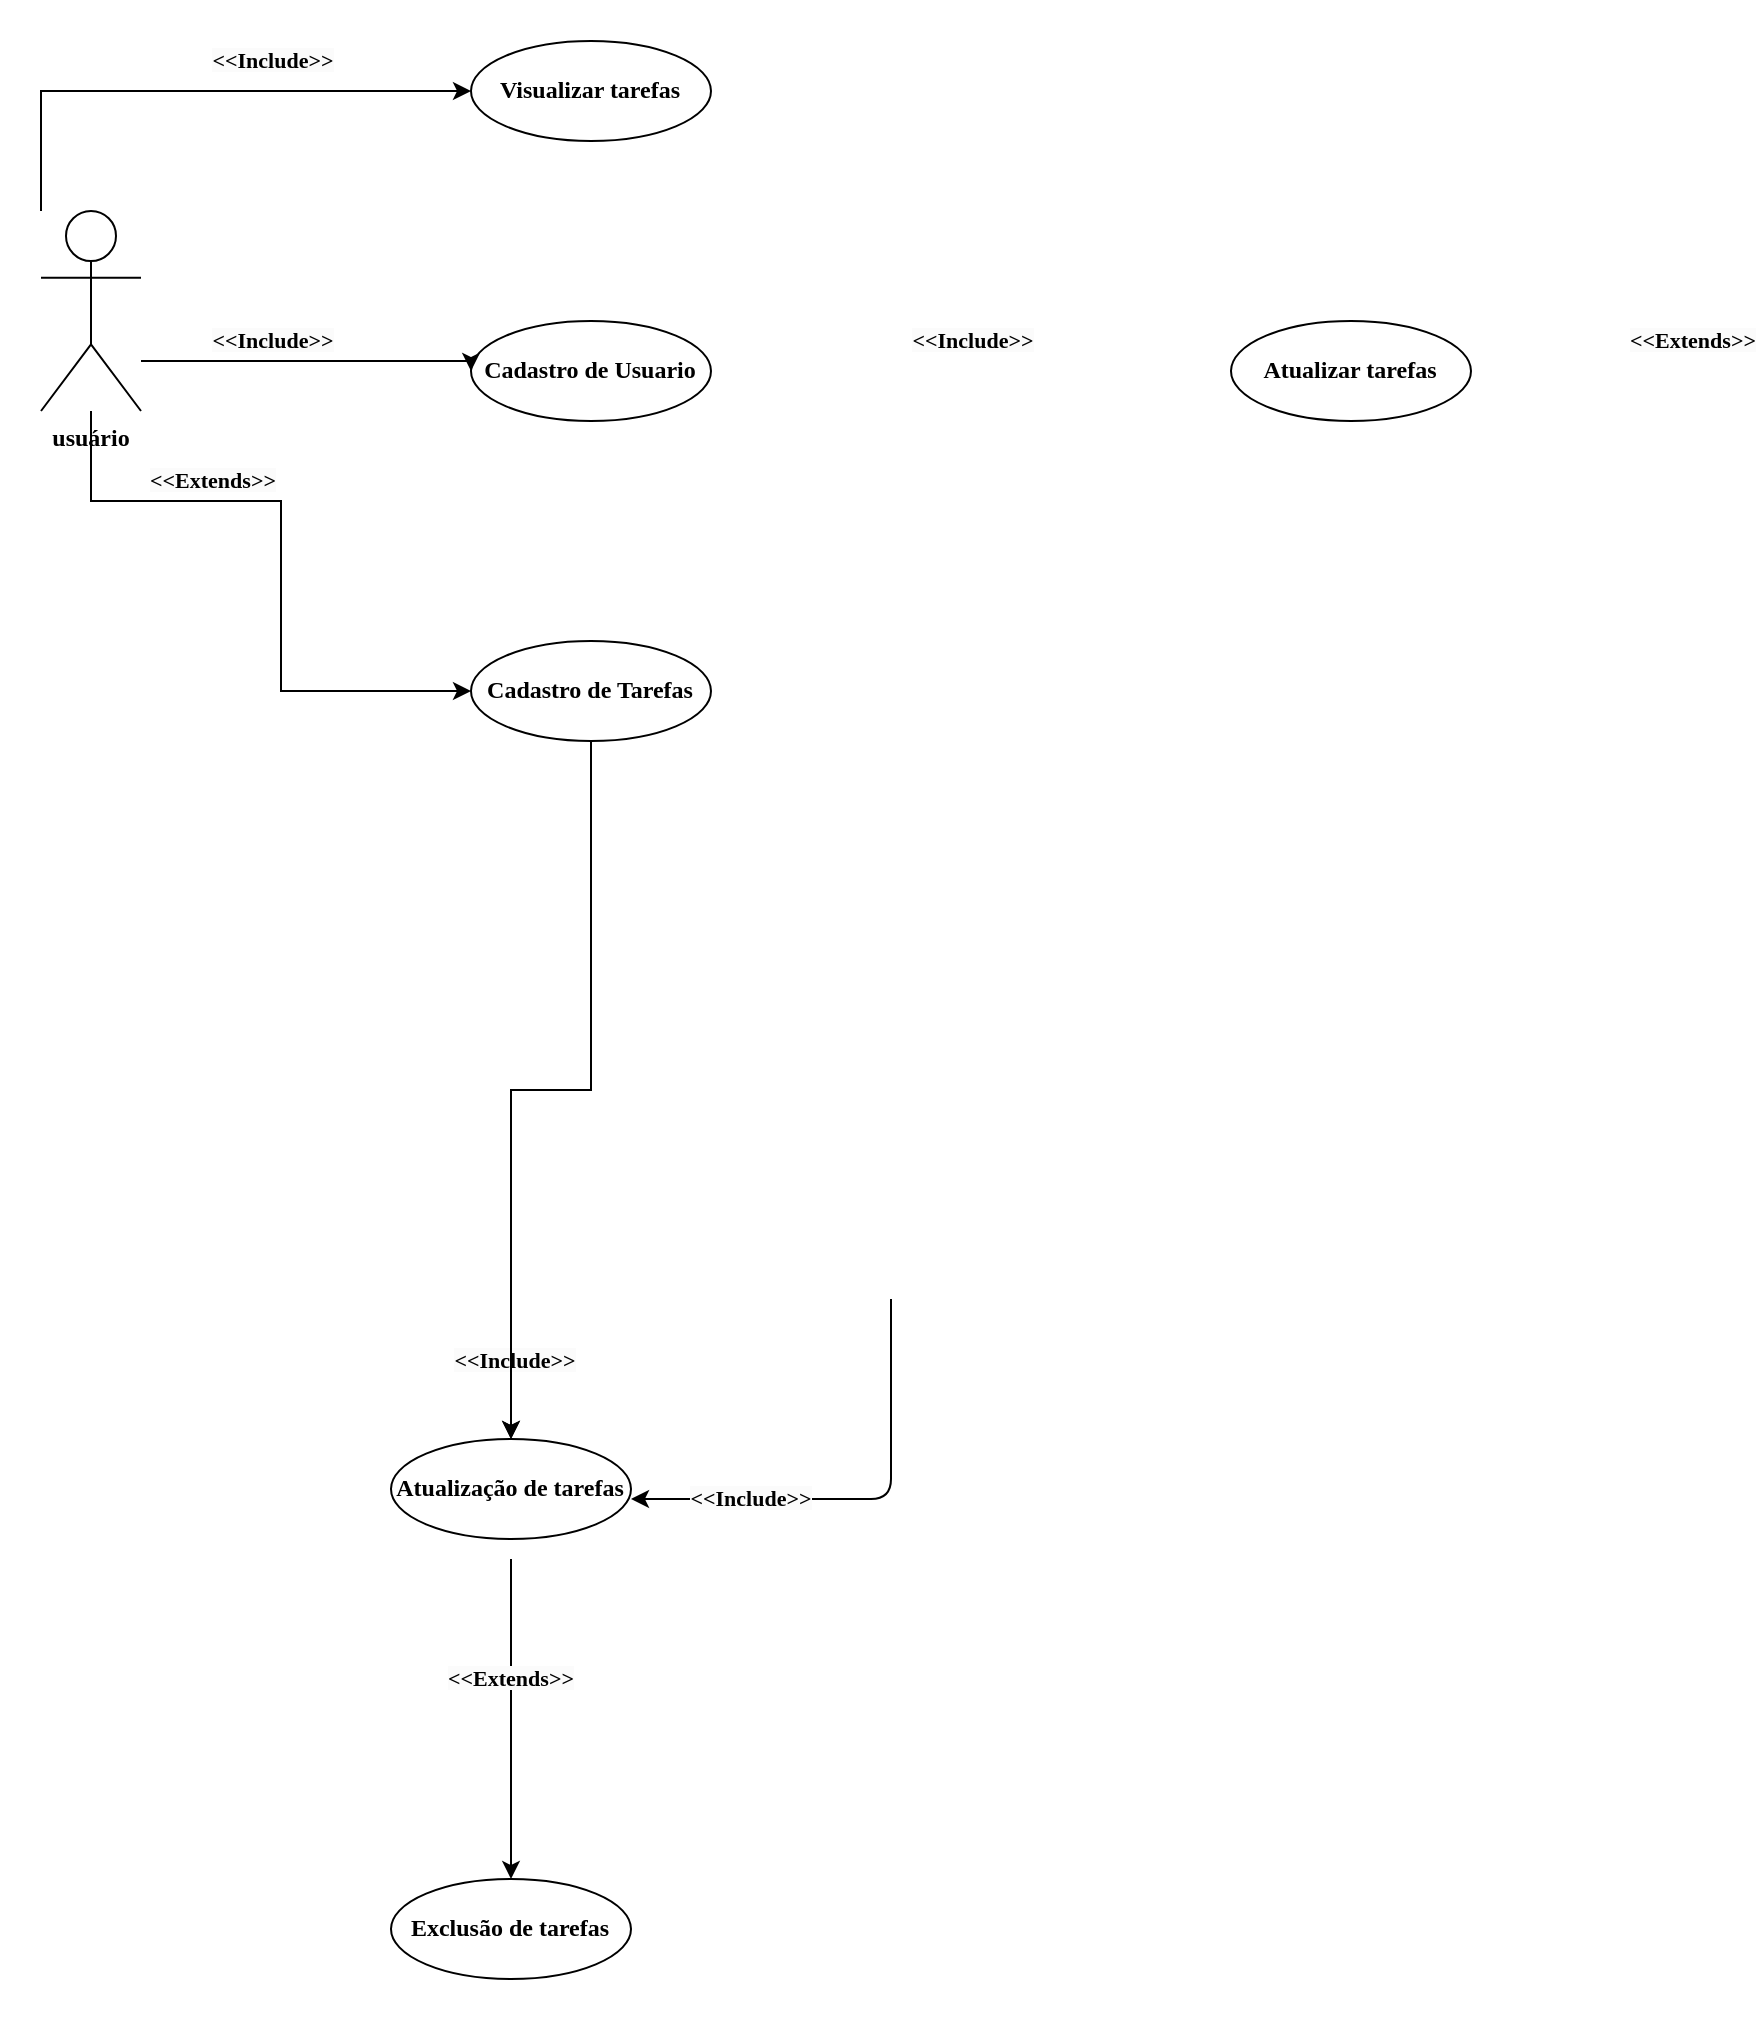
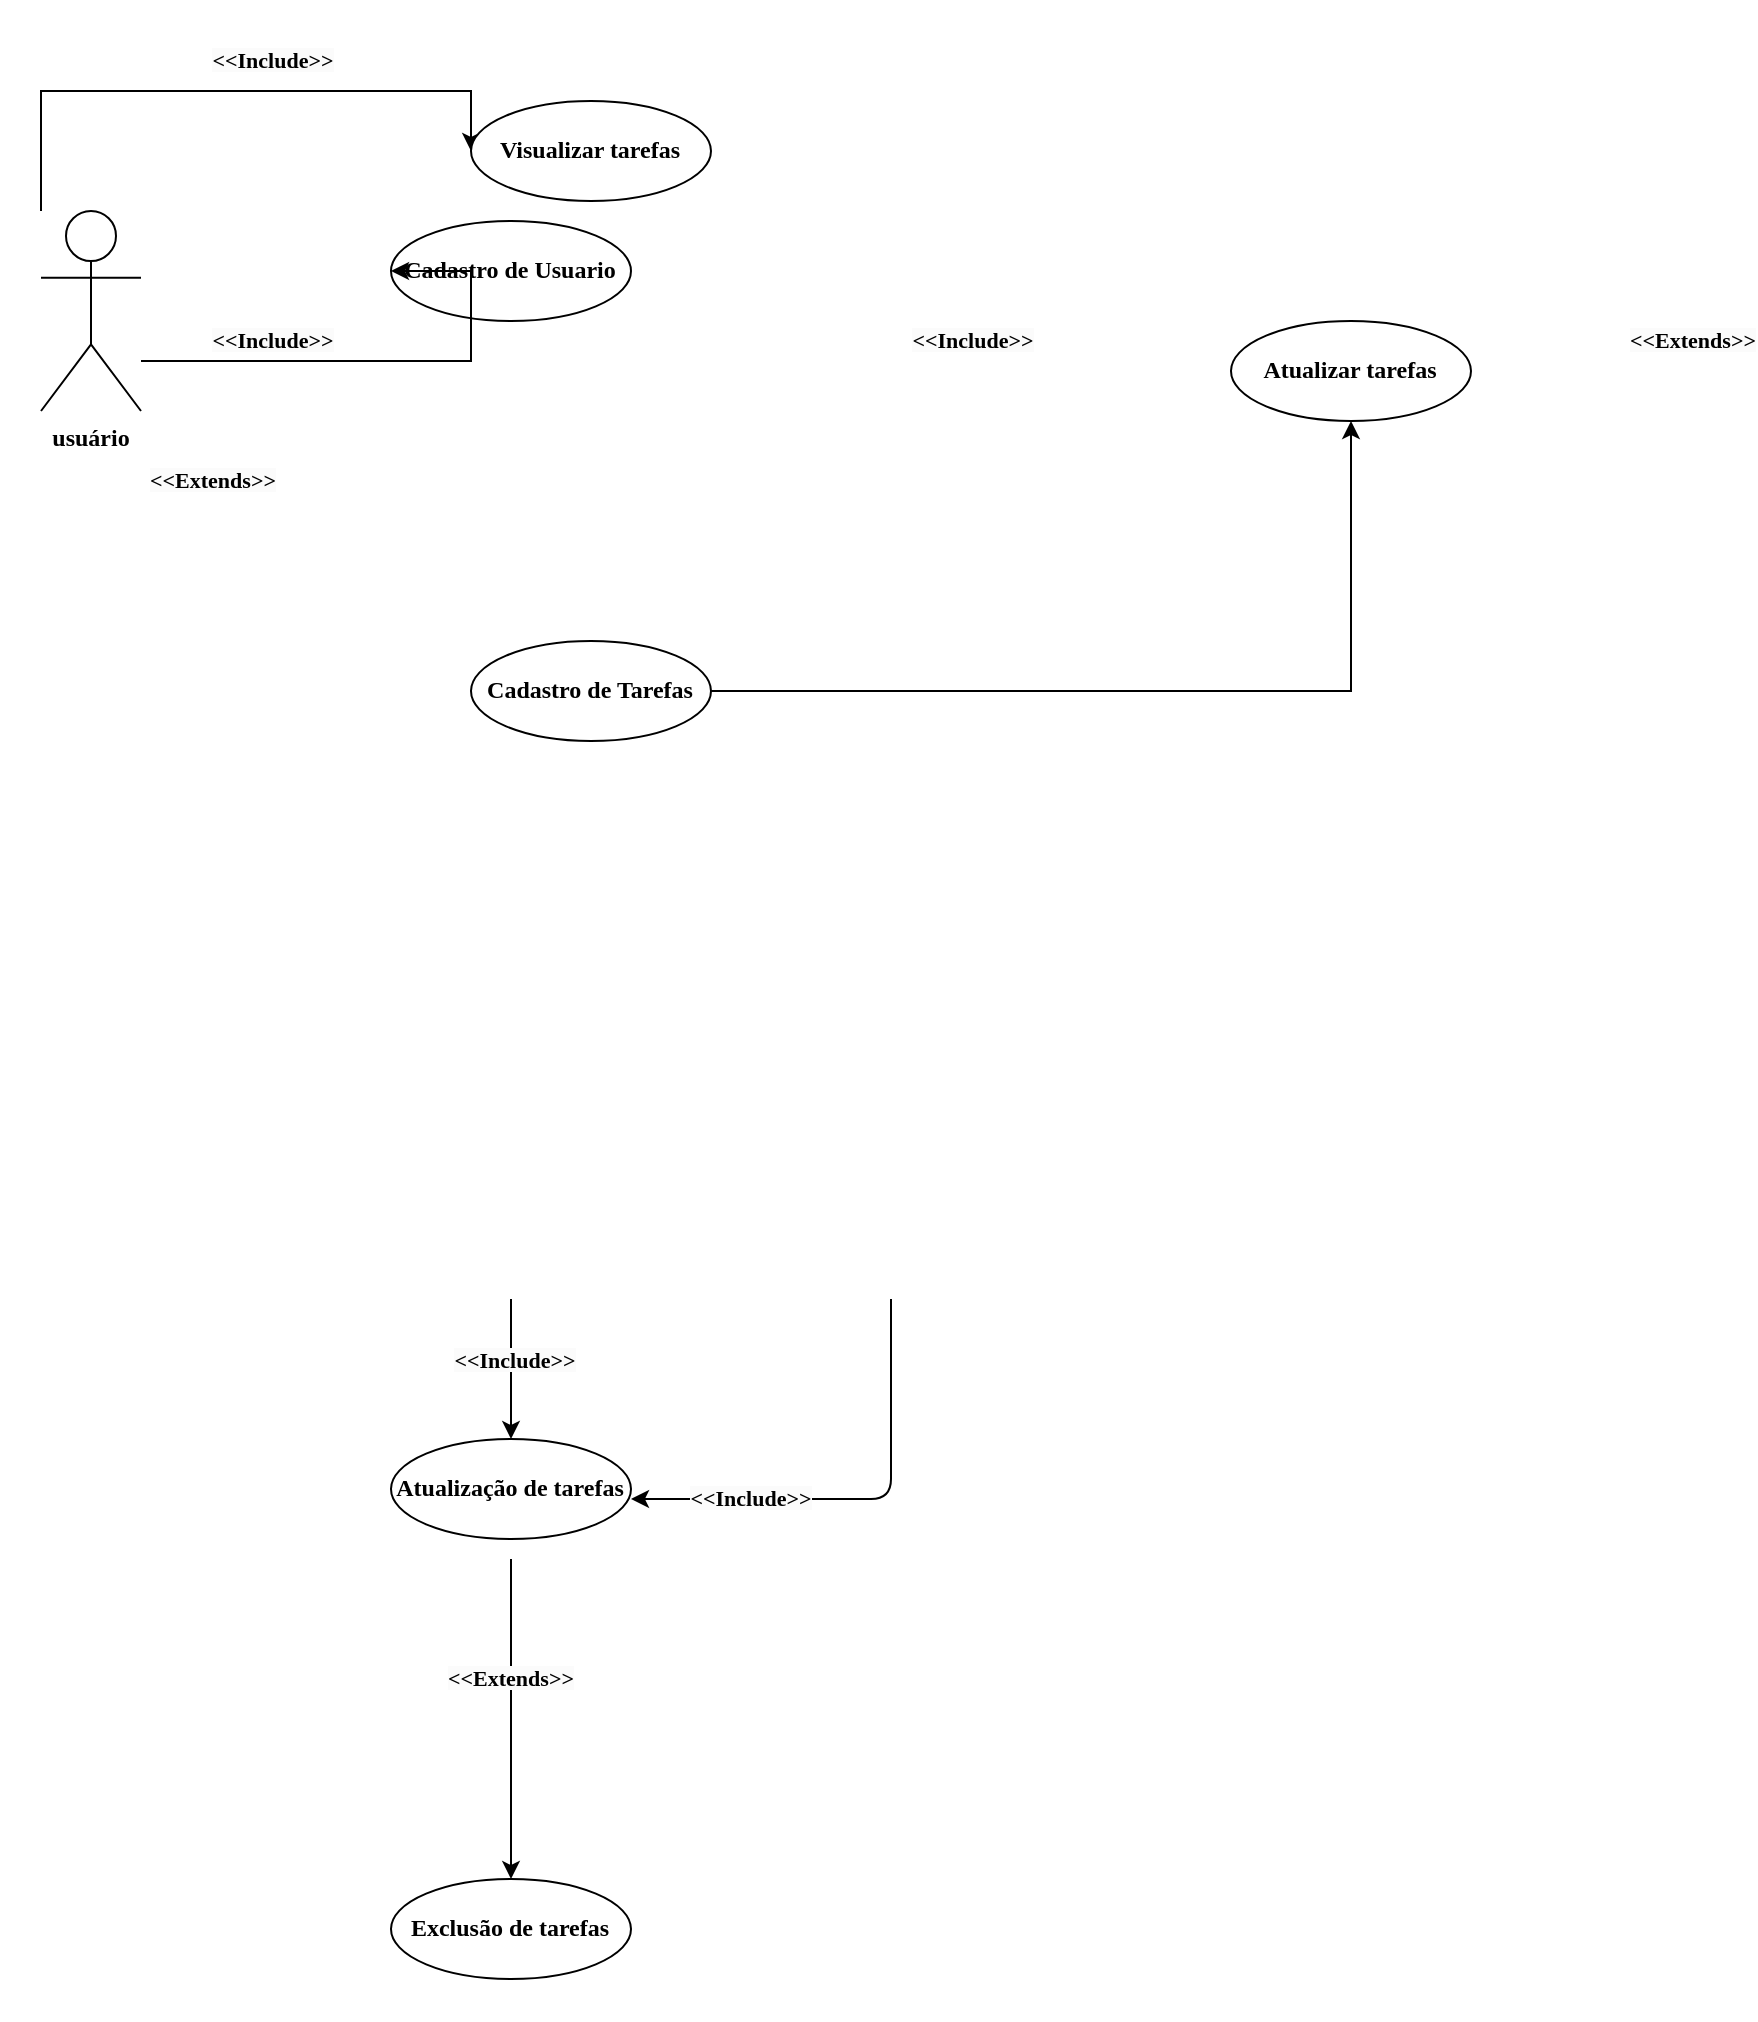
  <mxCell id="0" />
  <mxCell id="1" parent="0" />
  <mxCell id="2" value="" style="edgeStyle=orthogonalEdgeStyle;rounded=1;orthogonalLoop=1;jettySize=auto;labelBackgroundColor=none;fontColor=default;fontFamily=Verdana;fontStyle=1;labelBorderColor=none;textShadow=0;labelPosition=center;verticalLabelPosition=middle;align=center;verticalAlign=middle;" parent="1" edge="1"><mxGeometry relative="1" as="geometry"><mxPoint x="255" y="649" as="sourcePoint" /><mxPoint x="255" y="719" as="targetPoint" /></mxGeometry></mxCell>
  <mxCell id="3" value="&lt;span style=&quot;font-family: Verdana; font-weight: 700; background-color: rgb(251, 251, 251);&quot;&gt;&amp;lt;&amp;lt;Include&amp;gt;&amp;gt;&lt;/span&gt;" style="edgeLabel;html=1;align=center;verticalAlign=middle;resizable=0;points=[];labelBackgroundColor=none;rounded=1;" parent="2" vertex="1" connectable="0"><mxGeometry x="-0.143" y="1" relative="1" as="geometry"><mxPoint as="offset" /></mxGeometry></mxCell>
  <mxCell id="4" value="" style="edgeStyle=orthogonalEdgeStyle;rounded=1;orthogonalLoop=1;jettySize=auto;entryX=1;entryY=0.5;entryDx=0;entryDy=0;labelBackgroundColor=none;fontColor=default;fontFamily=Verdana;fontStyle=1;labelBorderColor=none;textShadow=0;labelPosition=center;verticalLabelPosition=middle;align=center;verticalAlign=middle;" parent="1" edge="1"><mxGeometry relative="1" as="geometry"><mxPoint x="315" y="749" as="targetPoint" /><Array as="points"><mxPoint x="445" y="749" /></Array><mxPoint x="445" y="649" as="sourcePoint" /></mxGeometry></mxCell>
  <mxCell id="5" value="&lt;span style=&quot;font-family: Verdana; font-weight: 700; background-color: rgb(251, 251, 251);&quot;&gt;&amp;lt;&amp;lt;Include&amp;gt;&amp;gt;&lt;/span&gt;" style="edgeLabel;html=1;align=center;verticalAlign=middle;resizable=0;points=[];labelBackgroundColor=none;rounded=1;" parent="4" vertex="1" connectable="0"><mxGeometry x="0.49" y="-1" relative="1" as="geometry"><mxPoint as="offset" /></mxGeometry></mxCell>
  <mxCell id="6" value="" style="edgeStyle=orthogonalEdgeStyle;rounded=1;orthogonalLoop=1;jettySize=auto;labelBackgroundColor=none;fontColor=default;fontFamily=Verdana;fontStyle=1;labelBorderColor=none;textShadow=0;labelPosition=center;verticalLabelPosition=middle;align=center;verticalAlign=middle;" parent="1" edge="1"><mxGeometry relative="1" as="geometry"><mxPoint x="255" y="779" as="sourcePoint" /><mxPoint x="255" y="939" as="targetPoint" /></mxGeometry></mxCell>
  <mxCell id="7" value="&lt;span style=&quot;font-family: Verdana; font-weight: 700; background-color: rgb(251, 251, 251);&quot;&gt;&amp;lt;&amp;lt;Extends&amp;gt;&amp;gt;&lt;/span&gt;" style="edgeLabel;html=1;align=center;verticalAlign=middle;resizable=0;points=[];labelBackgroundColor=none;rounded=1;" parent="6" vertex="1" connectable="0"><mxGeometry x="-0.263" y="-1" relative="1" as="geometry"><mxPoint as="offset" /></mxGeometry></mxCell>
  <mxCell id="8" style="edgeStyle=orthogonalEdgeStyle;rounded=0;orthogonalLoop=1;jettySize=auto;html=1;entryX=0;entryY=0.5;entryDx=0;entryDy=0;fontFamily=Helvetica;fontSize=11;fontColor=default;labelBackgroundColor=none;resizable=0;" edge="1" parent="1" source="11" target="14"><mxGeometry relative="1" as="geometry"><Array as="points"><mxPoint x="235" y="180" /></Array></mxGeometry></mxCell>
- <mxCell id="9" style="edgeStyle=orthogonalEdgeStyle;rounded=0;orthogonalLoop=1;jettySize=auto;html=1;entryX=0;entryY=0.5;entryDx=0;entryDy=0;fontFamily=Helvetica;fontSize=11;fontColor=default;labelBackgroundColor=none;resizable=0;" edge="1" parent="1" source="11" target="13"><mxGeometry relative="1" as="geometry"><Array as="points"><mxPoint x="140" y="250" /><mxPoint x="140" y="345" /></Array></mxGeometry></mxCell>
  <mxCell id="10" style="edgeStyle=orthogonalEdgeStyle;rounded=0;orthogonalLoop=1;jettySize=auto;html=1;entryX=0;entryY=0.5;entryDx=0;entryDy=0;fontFamily=Helvetica;fontSize=11;fontColor=default;labelBackgroundColor=none;resizable=0;" edge="1" parent="1" source="11" target="15"><mxGeometry relative="1" as="geometry"><Array as="points"><mxPoint x="20" y="45" /></Array></mxGeometry></mxCell>
  <mxCell id="11" value="usuário" style="shape=umlActor;verticalLabelPosition=bottom;verticalAlign=top;html=1;outlineConnect=0;align=center;fontStyle=1;fontFamily=Verdana;labelBackgroundColor=none;rounded=1;" parent="1" vertex="1"><mxGeometry x="20" y="105" width="50" height="100" as="geometry" /></mxCell>
- <mxCell id="12" style="edgeStyle=orthogonalEdgeStyle;rounded=0;orthogonalLoop=1;jettySize=auto;html=1;fontFamily=Helvetica;fontSize=11;fontColor=default;labelBackgroundColor=none;resizable=0;" edge="1" parent="1" source="13" target="16"><mxGeometry relative="1" as="geometry" /></mxCell>
+ <mxCell id="12" style="edgeStyle=orthogonalEdgeStyle;rounded=0;orthogonalLoop=1;jettySize=auto;html=1;entryX=0.5;entryY=1;entryDx=0;entryDy=0;fontFamily=Helvetica;fontSize=11;fontColor=default;labelBackgroundColor=none;resizable=0;" edge="1" parent="1" source="13" target="21"><mxGeometry relative="1" as="geometry" /></mxCell>
  <mxCell id="13" value="Cadastro de Tarefas" style="ellipse;whiteSpace=wrap;html=1;align=center;fontStyle=1;fontFamily=Verdana;labelBackgroundColor=none;rounded=1;" parent="1" vertex="1"><mxGeometry x="235" y="320" width="120" height="50" as="geometry" /></mxCell>
- <mxCell id="14" value="Cadastro de Usuario" style="ellipse;whiteSpace=wrap;html=1;align=center;fontStyle=1;fontFamily=Verdana;labelBackgroundColor=none;rounded=1;fillColor=none;" parent="1" vertex="1"><mxGeometry x="235" y="160" width="120" height="50" as="geometry" /></mxCell>
- <mxCell id="15" value="Visualizar tarefas" style="ellipse;whiteSpace=wrap;html=1;align=center;fontStyle=1;fontFamily=Verdana;labelBackgroundColor=none;rounded=1;" parent="1" vertex="1"><mxGeometry x="235" y="20" width="120" height="50" as="geometry" /></mxCell>
+ <mxCell id="14" value="Cadastro de Usuario" style="ellipse;whiteSpace=wrap;html=1;align=center;fontStyle=1;fontFamily=Verdana;labelBackgroundColor=none;rounded=1;fillColor=none;" parent="1" vertex="1"><mxGeometry x="195" y="110" width="120" height="50" as="geometry" /></mxCell>
+ <mxCell id="15" value="Visualizar tarefas" style="ellipse;whiteSpace=wrap;html=1;align=center;fontStyle=1;fontFamily=Verdana;labelBackgroundColor=none;rounded=1;" parent="1" vertex="1"><mxGeometry x="235" y="50" width="120" height="50" as="geometry" /></mxCell>
  <mxCell id="16" value="Atualização de tarefas" style="ellipse;whiteSpace=wrap;html=1;align=center;fontStyle=1;fontFamily=Verdana;labelBackgroundColor=none;rounded=1;" parent="1" vertex="1"><mxGeometry x="195" y="719" width="120" height="50" as="geometry" /></mxCell>
  <mxCell id="17" value="Exclusão de tarefas" style="ellipse;whiteSpace=wrap;html=1;align=center;fontStyle=1;fontFamily=Verdana;labelBackgroundColor=none;rounded=1;" parent="1" vertex="1"><mxGeometry x="195" y="939" width="120" height="50" as="geometry" /></mxCell>
  <mxCell id="18" value="&lt;span style=&quot;font-family: Verdana; font-weight: 700; background-color: rgb(251, 251, 251);&quot;&gt;&amp;lt;&amp;lt;Include&amp;gt;&amp;gt;&lt;/span&gt;" style="edgeLabel;html=1;align=center;verticalAlign=middle;resizable=0;points=[];labelBackgroundColor=none;rounded=1;" vertex="1" connectable="0" parent="1"><mxGeometry x="135.003" y="169.997" as="geometry" /></mxCell>
  <mxCell id="19" value="&lt;span style=&quot;font-family: Verdana; font-weight: 700; background-color: rgb(251, 251, 251);&quot;&gt;&amp;lt;&amp;lt;Extends&amp;gt;&amp;gt;&lt;/span&gt;" style="edgeLabel;html=1;align=center;verticalAlign=middle;resizable=0;points=[];labelBackgroundColor=none;rounded=1;" vertex="1" connectable="0" parent="1"><mxGeometry x="105.003" y="239.997" as="geometry" /></mxCell>
  <mxCell id="20" value="&lt;span style=&quot;font-family: Verdana; font-weight: 700; background-color: rgb(251, 251, 251);&quot;&gt;&amp;lt;&amp;lt;Include&amp;gt;&amp;gt;&lt;/span&gt;" style="edgeLabel;html=1;align=center;verticalAlign=middle;resizable=0;points=[];labelBackgroundColor=none;rounded=1;" vertex="1" connectable="0" parent="1"><mxGeometry x="135.003" y="29.997" as="geometry" /></mxCell>
  <mxCell id="21" value="Atualizar tarefas" style="ellipse;whiteSpace=wrap;html=1;align=center;fontStyle=1;fontFamily=Verdana;labelBackgroundColor=none;rounded=1;" vertex="1" parent="1"><mxGeometry x="615" y="160" width="120" height="50" as="geometry" /></mxCell>
  <mxCell id="22" value="&lt;span style=&quot;font-family: Verdana; font-weight: 700; background-color: rgb(251, 251, 251);&quot;&gt;&amp;lt;&amp;lt;Include&amp;gt;&amp;gt;&lt;/span&gt;" style="edgeLabel;html=1;align=center;verticalAlign=middle;resizable=0;points=[];labelBackgroundColor=none;rounded=1;" vertex="1" connectable="0" parent="1"><mxGeometry x="485.003" y="169.997" as="geometry" /></mxCell>
  <mxCell id="23" value="&lt;span style=&quot;font-family: Verdana; font-weight: 700; background-color: rgb(251, 251, 251);&quot;&gt;&amp;lt;&amp;lt;Extends&amp;gt;&amp;gt;&lt;/span&gt;" style="edgeLabel;html=1;align=center;verticalAlign=middle;resizable=0;points=[];labelBackgroundColor=none;rounded=1;" vertex="1" connectable="0" parent="1"><mxGeometry x="845.003" y="169.997" as="geometry" /></mxCell>
